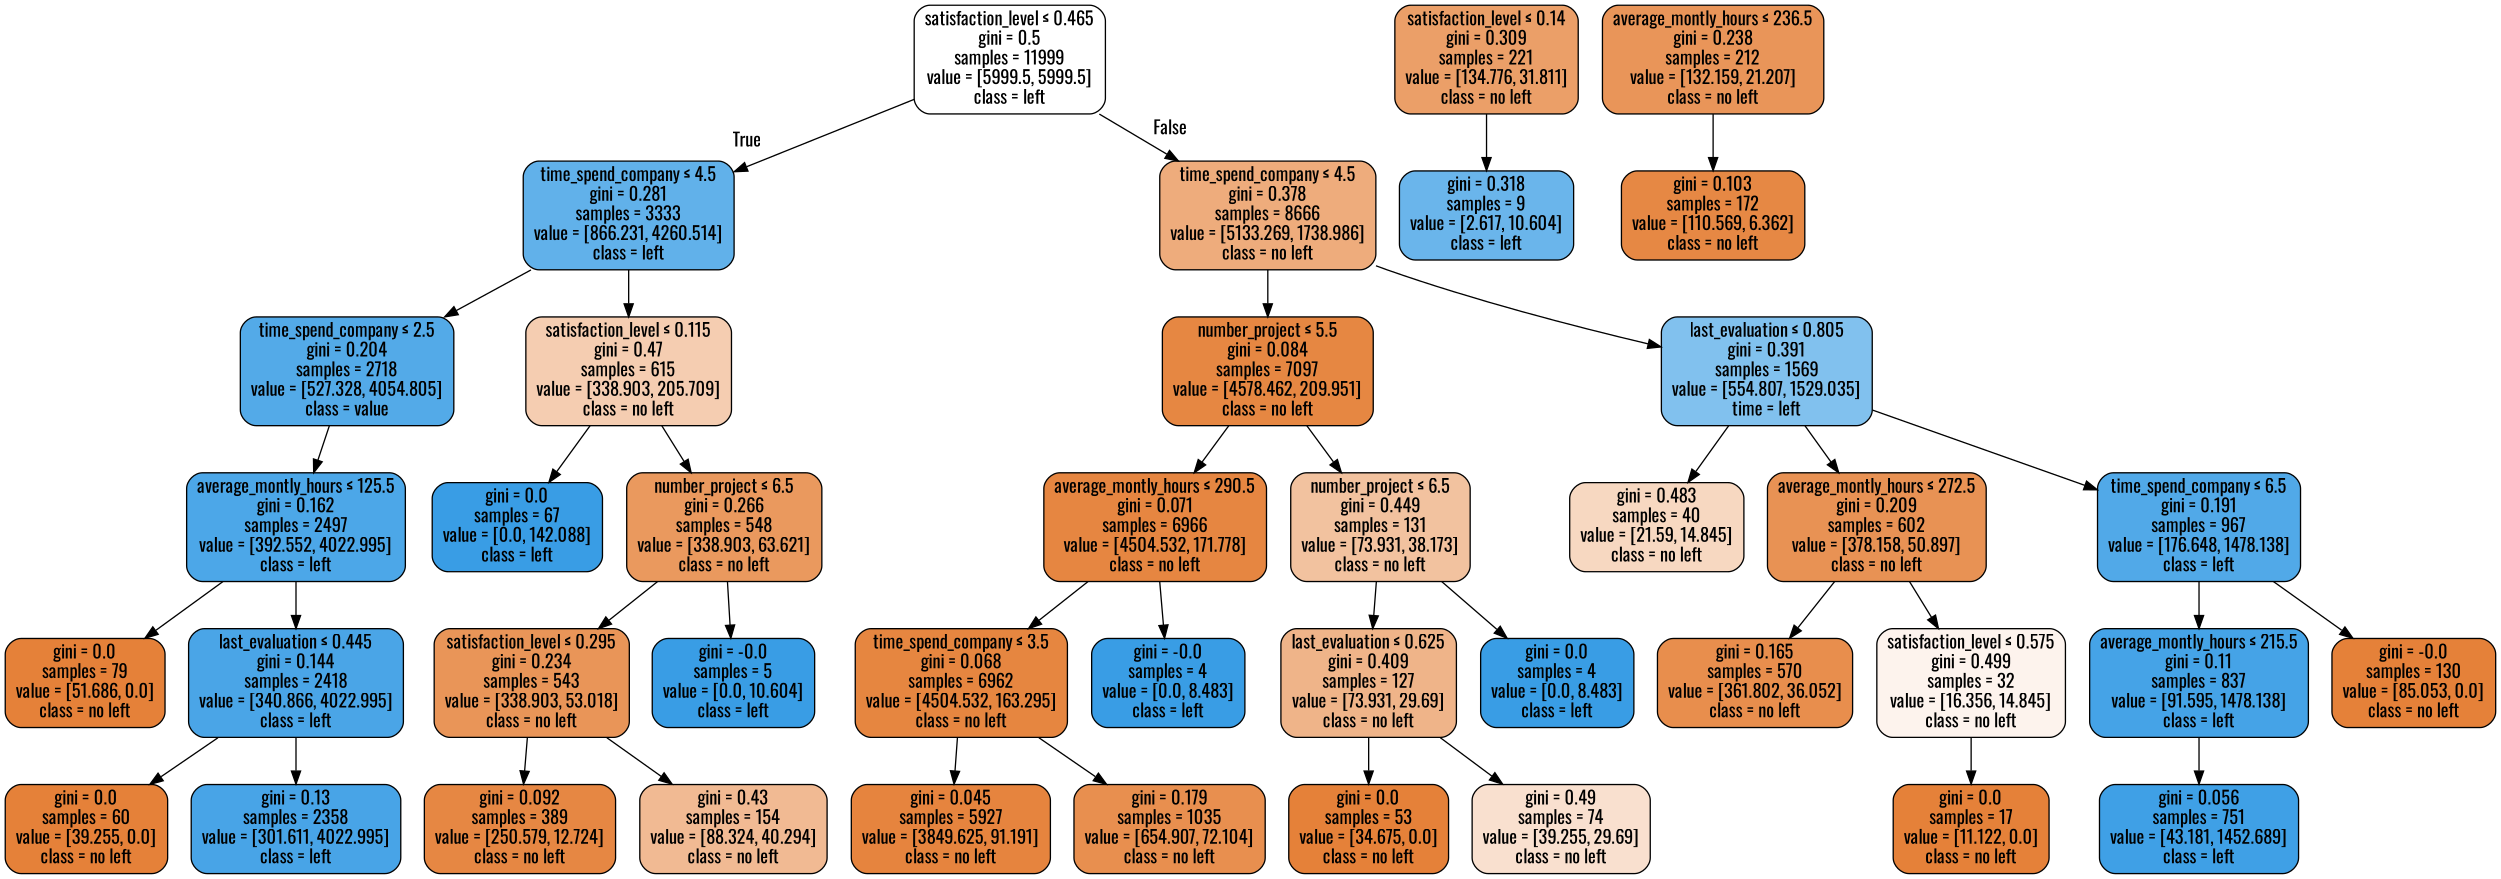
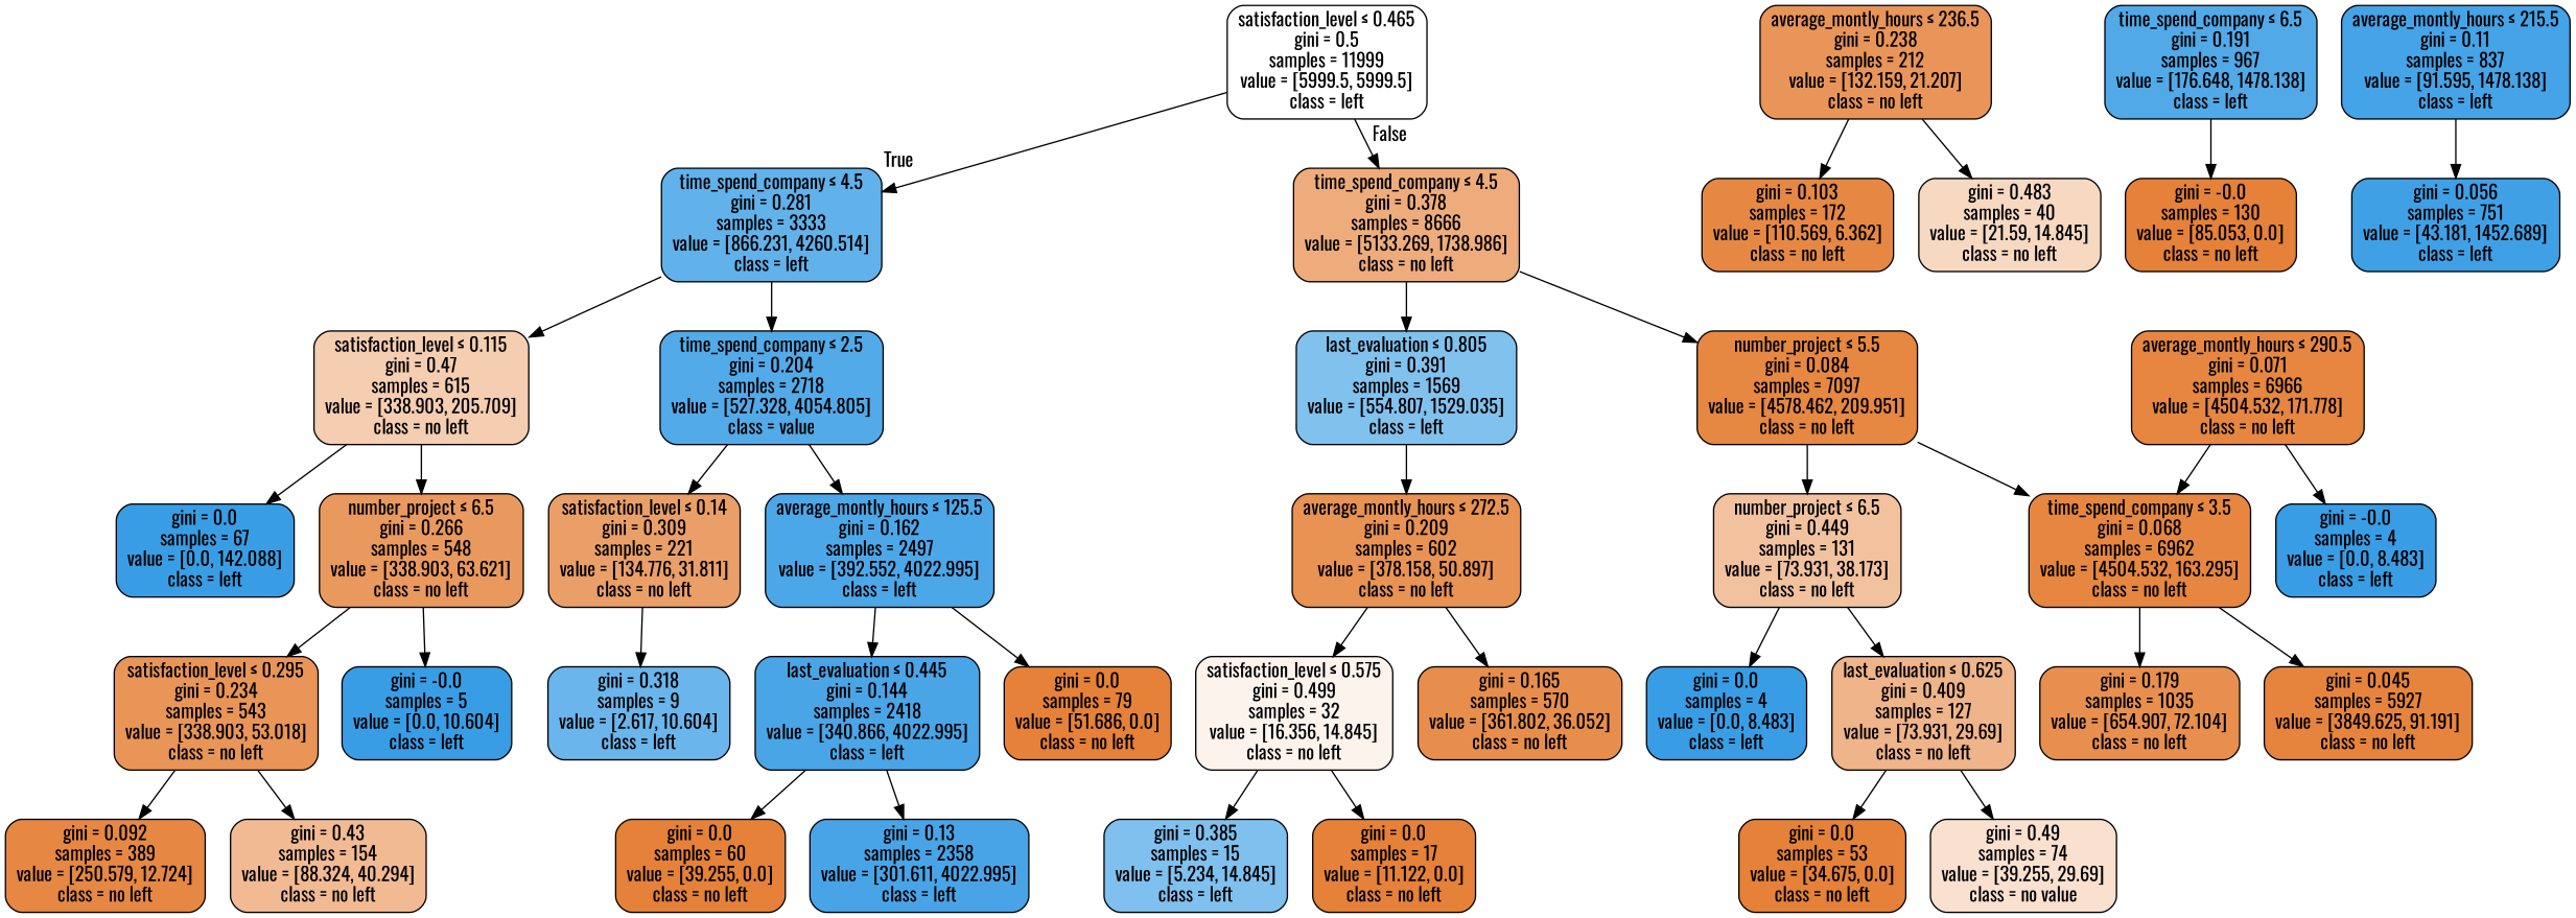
  digraph {
    fontname=Oswald
    node [color=black fillcolor="#e58139" fontname=Oswald shape=box style="filled, rounded"]
    edge [fontname=Oswald]
    n1 [fillcolor="#ffffff" label=<satisfaction_level &le; 0.465<br/>gini = 0.5<br/>samples = 11999<br/>value = [5999.5, 5999.5]<br/>class = left>]
    n2 [fillcolor="#61b1ea" label=<time_spend_company &le; 4.5<br/>gini = 0.281<br/>samples = 3333<br/>value = [866.231, 4260.514]<br/>class = left>]
    n3 [fillcolor="#eeac7c" label=<time_spend_company &le; 4.5<br/>gini = 0.378<br/>samples = 8666<br/>value = [5133.269, 1738.986]<br/>class = no left>]
    n4 [fillcolor="#53aae8" label=<time_spend_company &le; 2.5<br/>gini = 0.204<br/>samples = 2718<br/>value = [527.328, 4054.805]<br/>class = value>]
    n5 [fillcolor="#f5cdb1" label=<satisfaction_level &le; 0.115<br/>gini = 0.47<br/>samples = 615<br/>value = [338.903, 205.709]<br/>class = no left>]
    n6 [fillcolor="#e68742" label=<number_project &le; 5.5<br/>gini = 0.084<br/>samples = 7097<br/>value = [4578.462, 209.951]<br/>class = no left>]
-   n7 [fillcolor="#81c1ee" label=<last_evaluation &le; 0.805<br/>gini = 0.391<br/>samples = 1569<br/>value = [554.807, 1529.035]<br/>time = left>]
+   n7 [fillcolor="#81c1ee" label=<last_evaluation &le; 0.805<br/>gini = 0.391<br/>samples = 1569<br/>value = [554.807, 1529.035]<br/>class = left>]
    n8 [fillcolor="#eb9f68" label=<satisfaction_level &le; 0.14<br/>gini = 0.309<br/>samples = 221<br/>value = [134.776, 31.811]<br/>class = no left>]
    n9 [fillcolor="#4ca7e8" label=<average_montly_hours &le; 125.5<br/>gini = 0.162<br/>samples = 2497<br/>value = [392.552, 4022.995]<br/>class = left>]
    n10 [fillcolor="#399de5" label=<gini = 0.0<br/>samples = 67<br/>value = [0.0, 142.088]<br/>class = left>]
    n11 [fillcolor="#ea995e" label=<number_project &le; 6.5<br/>gini = 0.266<br/>samples = 548<br/>value = [338.903, 63.621]<br/>class = no left>]
    n12 [fillcolor="#6ab5eb" label=<gini = 0.318<br/>samples = 9<br/>value = [2.617, 10.604]<br/>class = left>]
    n13 [label=<gini = 0.0<br/>samples = 79<br/>value = [51.686, 0.0]<br/>class = no left>]
    n14 [fillcolor="#4aa5e7" label=<last_evaluation &le; 0.445<br/>gini = 0.144<br/>samples = 2418<br/>value = [340.866, 4022.995]<br/>class = left>]
    n15 [fillcolor="#e99559" label=<average_montly_hours &le; 236.5<br/>gini = 0.238<br/>samples = 212<br/>value = [132.159, 21.207]<br/>class = no left>]
    n16 [fillcolor="#e68844" label=<gini = 0.103<br/>samples = 172<br/>value = [110.569, 6.362]<br/>class = no left>]
    n17 [fillcolor="#f7d8c1" label=<gini = 0.483<br/>samples = 40<br/>value = [21.59, 14.845]<br/>class = no left>]
    n18 [label=<gini = 0.0<br/>samples = 60<br/>value = [39.255, 0.0]<br/>class = no left>]
    n19 [fillcolor="#48a4e7" label=<gini = 0.13<br/>samples = 2358<br/>value = [301.611, 4022.995]<br/>class = left>]
    n20 [fillcolor="#e99558" label=<satisfaction_level &le; 0.295<br/>gini = 0.234<br/>samples = 543<br/>value = [338.903, 53.018]<br/>class = no left>]
    n21 [fillcolor="#399de5" label=<gini = -0.0<br/>samples = 5<br/>value = [0.0, 10.604]<br/>class = left>]
    n22 [fillcolor="#e68743" label=<gini = 0.092<br/>samples = 389<br/>value = [250.579, 12.724]<br/>class = no left>]
    n23 [fillcolor="#f1ba93" label=<gini = 0.43<br/>samples = 154<br/>value = [88.324, 40.294]<br/>class = no left>]
    n24 [fillcolor="#e68641" label=<average_montly_hours &le; 290.5<br/>gini = 0.071<br/>samples = 6966<br/>value = [4504.532, 171.778]<br/>class = no left>]
    n25 [fillcolor="#f2c29f" label=<number_project &le; 6.5<br/>gini = 0.449<br/>samples = 131<br/>value = [73.931, 38.173]<br/>class = no left>]
    n26 [fillcolor="#e89254" label=<average_montly_hours &le; 272.5<br/>gini = 0.209<br/>samples = 602<br/>value = [378.158, 50.897]<br/>class = no left>]
    n27 [fillcolor="#51a9e8" label=<time_spend_company &le; 6.5<br/>gini = 0.191<br/>samples = 967<br/>value = [176.648, 1478.138]<br/>class = left>]
    n28 [fillcolor="#e68640" label=<time_spend_company &le; 3.5<br/>gini = 0.068<br/>samples = 6962<br/>value = [4504.532, 163.295]<br/>class = no left>]
    n29 [fillcolor="#399de5" label=<gini = -0.0<br/>samples = 4<br/>value = [0.0, 8.483]<br/>class = left>]
    n30 [fillcolor="#efb489" label=<last_evaluation &le; 0.625<br/>gini = 0.409<br/>samples = 127<br/>value = [73.931, 29.69]<br/>class = no left>]
    n31 [fillcolor="#399de5" label=<gini = 0.0<br/>samples = 4<br/>value = [0.0, 8.483]<br/>class = left>]
    n32 [fillcolor="#e6843e" label=<gini = 0.045<br/>samples = 5927<br/>value = [3849.625, 91.191]<br/>class = no left>]
    n33 [fillcolor="#e88f4f" label=<gini = 0.179<br/>samples = 1035<br/>value = [654.907, 72.104]<br/>class = no left>]
    n34 [label=<gini = 0.0<br/>samples = 53<br/>value = [34.675, 0.0]<br/>class = no left>]
-   n35 [fillcolor="#f9e0cf" label=<gini = 0.49<br/>samples = 74<br/>value = [39.255, 29.69]<br/>class = no left>]
+   n35 [fillcolor="#f9e0cf" label=<gini = 0.49<br/>samples = 74<br/>value = [39.255, 29.69]<br/>class = no value>]
    n36 [fillcolor="#e88e4d" label=<gini = 0.165<br/>samples = 570<br/>value = [361.802, 36.052]<br/>class = no left>]
    n37 [fillcolor="#fdf3ed" label=<satisfaction_level &le; 0.575<br/>gini = 0.499<br/>samples = 32<br/>value = [16.356, 14.845]<br/>class = no left>]
    n38 [fillcolor="#45a3e7" label=<average_montly_hours &le; 215.5<br/>gini = 0.11<br/>samples = 837<br/>value = [91.595, 1478.138]<br/>class = left>]
    n39 [label=<gini = -0.0<br/>samples = 130<br/>value = [85.053, 0.0]<br/>class = no left>]
+   n40 [fillcolor="#7fc0ee" label=<gini = 0.385<br/>samples = 15<br/>value = [5.234, 14.845]<br/>class = left>]
    n41 [label=<gini = 0.0<br/>samples = 17<br/>value = [11.122, 0.0]<br/>class = no left>]
    n42 [fillcolor="#3fa0e6" label=<gini = 0.056<br/>samples = 751<br/>value = [43.181, 1452.689]<br/>class = left>]
    n1 -> n2 [headlabel=True labelangle=45 labeldistance=2.5]
    n1 -> n3 [headlabel=False labelangle=-45 labeldistance=2.5]
    n2 -> n4
    n2 -> n5
    n3 -> n6
    n3 -> n7
+   n4 -> n8
    n4 -> n9
    n5 -> n10
    n5 -> n11
-   n6 -> n24
+   n6 -> n28
    n6 -> n25
    n7 -> n26
-   n7 -> n27
    n8 -> n12
    n9 -> n13
    n9 -> n14
    n11 -> n20
    n11 -> n21
    n14 -> n18
    n14 -> n19
    n15 -> n16
-   n7 -> n17
+   n15 -> n17
    n20 -> n22
    n20 -> n23
    n24 -> n28
    n24 -> n29
    n25 -> n30
    n25 -> n31
    n26 -> n36
    n26 -> n37
-   n27 -> n38
    n27 -> n39
    n28 -> n32
    n28 -> n33
    n30 -> n34
    n30 -> n35
+   n37 -> n40
    n37 -> n41
    n38 -> n42
  }
